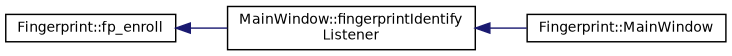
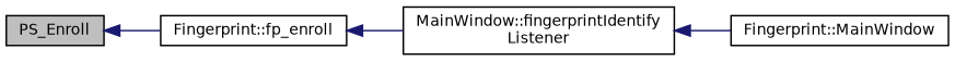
  digraph {
    rankdir=LR
    node [color=black fillcolor=white fontname=Helvetica fontsize=10 shape=record style=filled]
    edge [color=midnightblue dir=back fontname=Helvetica fontsize=10 labelfontname=Helvetica labelfontsize=10 style=solid]
+   n1 [fillcolor=grey75 fontcolor=black height=0.2 label=PS_Enroll width=0.4]
    n2 [height=0.2 label="Fingerprint::fp_enroll" width=0.4]
    n3 [height=0.2 label="MainWindow::fingerprintIdentify\lListener" width=0.4]
    n4 [height=0.2 label="Fingerprint::MainWindow" width=0.4]
+   n1 -> n2
    n2 -> n3
    n3 -> n4
  }
